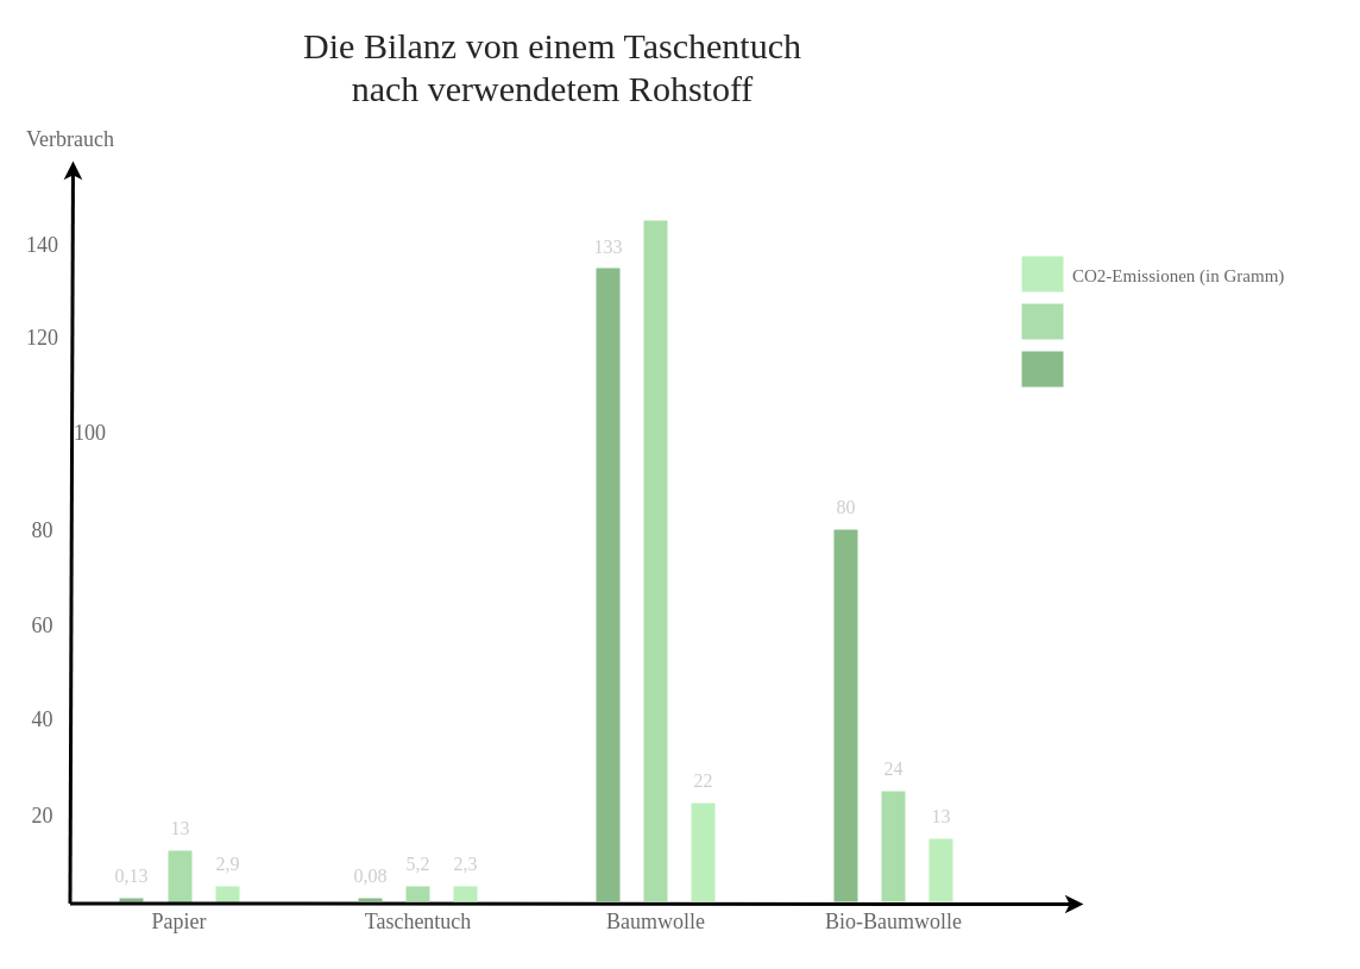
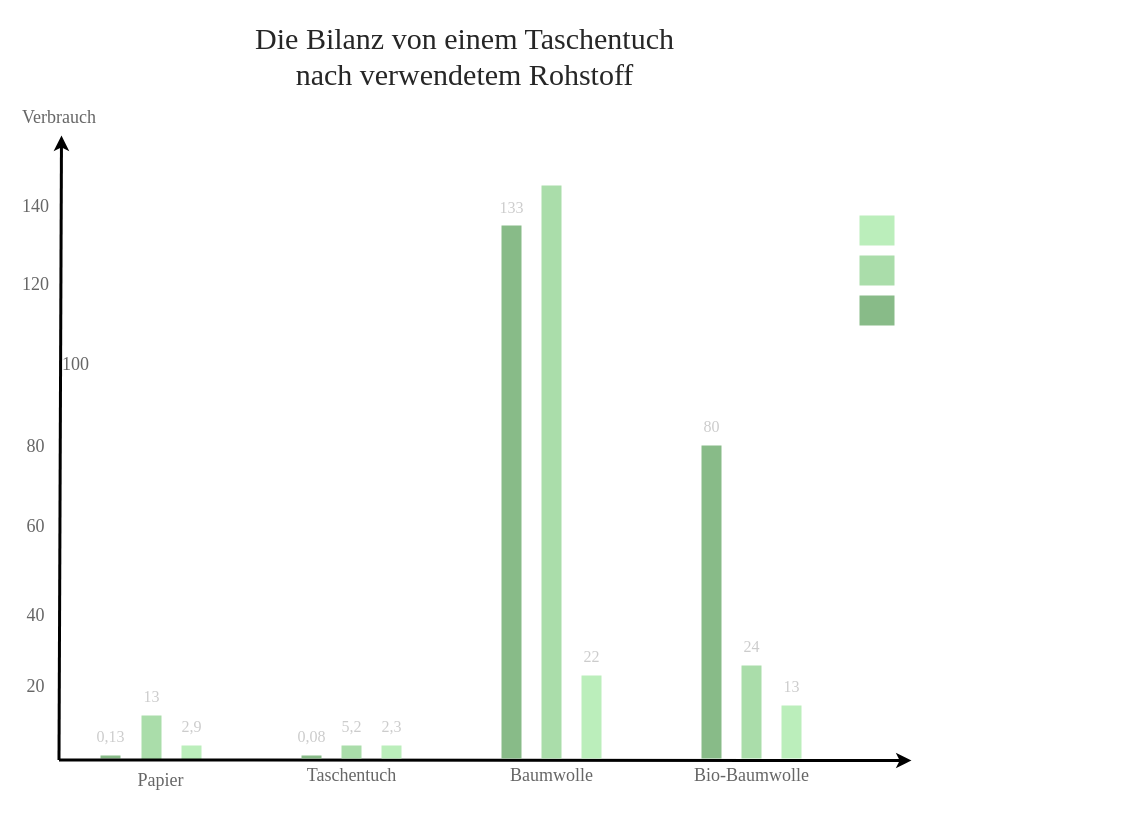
  <mxCell id="0" />
  <mxCell id="1" parent="0" />
  <mxCell id="2" value="" style="whiteSpace=wrap;fillColor=#88bb88;gradientColor=none;gradientDirection=east;strokeColor=none;html=1;fontColor=#23445d;" parent="1" vertex="1"><mxGeometry x="100" y="755" width="20" height="3" as="geometry" /></mxCell>
  <mxCell id="3" value="" style="edgeStyle=none;html=1;fontColor=#000000;strokeWidth=3;strokeColor=#000000;" parent="1" edge="1"><mxGeometry width="100" height="100" relative="1" as="geometry"><mxPoint x="58.5" y="759.5" as="sourcePoint" /><mxPoint x="61" y="135" as="targetPoint" /></mxGeometry></mxCell>
  <mxCell id="4" value="" style="whiteSpace=wrap;fillColor=#aaddaa;gradientColor=none;gradientDirection=east;strokeColor=none;html=1;fontColor=#23445d;" parent="1" vertex="1"><mxGeometry x="141" y="715" width="20" height="44" as="geometry" /></mxCell>
  <mxCell id="5" value="" style="whiteSpace=wrap;fillColor=#bbeebb;gradientColor=none;gradientDirection=east;strokeColor=none;html=1;fontColor=#23445d;" parent="1" vertex="1"><mxGeometry x="181" y="745" width="20" height="14" as="geometry" /></mxCell>
  <mxCell id="6" value="" style="edgeStyle=none;html=1;fontColor=#000000;strokeWidth=3;strokeColor=#000000;" parent="1" edge="1"><mxGeometry width="100" height="100" relative="1" as="geometry"><mxPoint x="58.5" y="759.5" as="sourcePoint" /><mxPoint x="911" y="760" as="targetPoint" /></mxGeometry></mxCell>
- <mxCell id="7" value="Papier" style="text;spacingTop=-5;align=center;verticalAlign=middle;fontStyle=0;html=1;fontSize=18;fontColor=#666;fontFamily=Verdana;" parent="1" vertex="1"><mxGeometry x="90" y="762.5" width="120" height="30" as="geometry" /></mxCell>
+ <mxCell id="7" value="Papier" style="text;spacingTop=-5;align=center;verticalAlign=middle;fontStyle=0;html=1;fontSize=18;fontColor=#666;fontFamily=Verdana;" parent="1" vertex="1"><mxGeometry x="100" y="767.5" width="120" height="30" as="geometry" /></mxCell>
  <mxCell id="8" value="Taschentuch" style="text;spacingTop=-5;align=center;verticalAlign=middle;fontStyle=0;html=1;fontSize=18;fontColor=#666666;strokeColor=none;fontFamily=Verdana;" parent="1" vertex="1"><mxGeometry x="291" y="762.5" width="120" height="30" as="geometry" /></mxCell>
  <mxCell id="9" value="Baumwolle" style="text;spacingTop=-5;align=center;verticalAlign=middle;fontStyle=0;html=1;fontSize=18;fontColor=#666666;strokeColor=none;fontFamily=Verdana;" parent="1" vertex="1"><mxGeometry x="491" y="762.5" width="120" height="30" as="geometry" /></mxCell>
  <mxCell id="10" value="" style="whiteSpace=wrap;fillColor=#88BB88;gradientColor=none;gradientDirection=east;strokeColor=none;html=1;fontColor=#23445d;" parent="1" vertex="1"><mxGeometry x="859" y="295" width="35.0" height="30.0" as="geometry" /></mxCell>
  <mxCell id="11" value="" style="whiteSpace=wrap;fillColor=#AADDAA;gradientColor=none;gradientDirection=east;strokeColor=none;html=1;fontColor=#23445d;" parent="1" vertex="1"><mxGeometry x="859" y="255" width="35.0" height="30.0" as="geometry" /></mxCell>
  <mxCell id="12" value="" style="whiteSpace=wrap;fillColor=#BBEEBB;gradientColor=none;gradientDirection=east;strokeColor=none;html=1;fontColor=#23445d;" parent="1" vertex="1"><mxGeometry x="859" y="215" width="35.0" height="30.0" as="geometry" /></mxCell>
- <mxCell id="13" value="CO2-Emissionen (in Gramm)&lt;br&gt;" style="text;spacingTop=-5;html=1;fontColor=#666666;fontSize=15;fontFamily=Verdana;" parent="1" vertex="1"><mxGeometry x="899.5" y="220.5" width="222" height="20" as="geometry" /></mxCell>
  <mxCell id="14" value="Verbrauch" style="text;spacingTop=-5;html=1;fontSize=18;fontStyle=0;fontColor=#666666;fontFamily=Verdana;" parent="1" vertex="1"><mxGeometry x="20" y="104.5" width="80" height="20" as="geometry" /></mxCell>
  <mxCell id="15" value="20" style="text;spacingTop=-5;align=center;verticalAlign=middle;fontStyle=0;html=1;fontSize=18;fontColor=#666666;fontFamily=Verdana;" parent="1" vertex="1"><mxGeometry x="20" y="672" width="30" height="33" as="geometry" /></mxCell>
  <mxCell id="16" value="&lt;font style=&quot;font-size: 30px&quot;&gt;Die Bilanz von einem Taschentuch&lt;br&gt;nach verwendetem Rohstoff&lt;br&gt;&lt;/font&gt;" style="text;spacingTop=-5;align=center;verticalAlign=middle;fontSize=30;fontStyle=0;html=1;fontColor=#262626;fontFamily=Georgia;" parent="1" vertex="1"><mxGeometry x="59" y="20" width="810" height="76" as="geometry" /></mxCell>
  <mxCell id="17" value="Bio-Baumwolle" style="text;spacingTop=-5;align=center;verticalAlign=middle;fontStyle=0;html=1;fontSize=18;fontColor=#666666;strokeColor=none;fontFamily=Verdana;" parent="1" vertex="1"><mxGeometry x="690.5" y="762.5" width="120" height="30" as="geometry" /></mxCell>
  <mxCell id="18" value="" style="whiteSpace=wrap;fillColor=#88bb88;gradientColor=none;gradientDirection=east;strokeColor=none;html=1;fontColor=#23445d;" vertex="1" parent="1"><mxGeometry x="301" y="755" width="20" height="3" as="geometry" /></mxCell>
  <mxCell id="19" value="" style="whiteSpace=wrap;fillColor=#AADDAA;gradientColor=none;gradientDirection=east;strokeColor=none;html=1;fontColor=#23445d;" vertex="1" parent="1"><mxGeometry x="341" y="745" width="20" height="13" as="geometry" /></mxCell>
  <mxCell id="20" value="" style="whiteSpace=wrap;fillColor=#BBEEBB;gradientColor=none;gradientDirection=east;strokeColor=none;html=1;fontColor=#23445d;" vertex="1" parent="1"><mxGeometry x="381" y="745" width="20" height="13" as="geometry" /></mxCell>
  <mxCell id="21" value="" style="whiteSpace=wrap;fillColor=#88BB88;gradientColor=none;gradientDirection=east;strokeColor=none;html=1;fontColor=#23445d;" vertex="1" parent="1"><mxGeometry x="501" y="225" width="20" height="533" as="geometry" /></mxCell>
  <mxCell id="22" value="" style="whiteSpace=wrap;fillColor=#AADDAA;gradientColor=none;gradientDirection=east;strokeColor=none;html=1;fontColor=#23445d;" vertex="1" parent="1"><mxGeometry x="541" y="185" width="20" height="573" as="geometry" /></mxCell>
  <mxCell id="23" value="" style="whiteSpace=wrap;fillColor=#BBEEBB;gradientColor=none;gradientDirection=east;strokeColor=none;html=1;fontColor=#23445d;" vertex="1" parent="1"><mxGeometry x="581" y="675" width="20" height="83" as="geometry" /></mxCell>
  <mxCell id="24" value="" style="whiteSpace=wrap;fillColor=#88BB88;gradientColor=none;gradientDirection=east;strokeColor=none;html=1;fontColor=#23445d;" vertex="1" parent="1"><mxGeometry x="701" y="445" width="20" height="313" as="geometry" /></mxCell>
  <mxCell id="25" value="" style="whiteSpace=wrap;fillColor=#AADDAA;gradientColor=none;gradientDirection=east;strokeColor=none;html=1;fontColor=#23445d;" vertex="1" parent="1"><mxGeometry x="741" y="665" width="20" height="93" as="geometry" /></mxCell>
  <mxCell id="26" value="" style="whiteSpace=wrap;fillColor=#BBEEBB;gradientColor=none;gradientDirection=east;strokeColor=none;html=1;fontColor=#23445d;" vertex="1" parent="1"><mxGeometry x="781" y="705" width="20" height="53" as="geometry" /></mxCell>
- <mxCell id="27" value="40" style="text;spacingTop=-5;align=center;verticalAlign=middle;fontStyle=0;html=1;fontSize=18;fontColor=#666666;fontFamily=Verdana;" vertex="1" parent="1"><mxGeometry x="20" y="590.5" width="30" height="33" as="geometry" /></mxCell>
+ <mxCell id="27" value="40" style="text;spacingTop=-5;align=center;verticalAlign=middle;fontStyle=0;html=1;fontSize=18;fontColor=#666666;fontFamily=Verdana;" vertex="1" parent="1"><mxGeometry x="20" y="600.5" width="30" height="33" as="geometry" /></mxCell>
  <mxCell id="28" value="60" style="text;spacingTop=-5;align=center;verticalAlign=middle;fontStyle=0;html=1;fontSize=18;fontColor=#666666;fontFamily=Verdana;" vertex="1" parent="1"><mxGeometry x="20" y="512" width="30" height="33" as="geometry" /></mxCell>
  <mxCell id="29" value="80" style="text;spacingTop=-5;align=center;verticalAlign=middle;fontStyle=0;html=1;fontSize=18;fontColor=#666666;fontFamily=Verdana;" vertex="1" parent="1"><mxGeometry x="20" y="432" width="30" height="33" as="geometry" /></mxCell>
  <mxCell id="30" value="100" style="text;spacingTop=-5;align=center;verticalAlign=middle;fontStyle=0;html=1;fontSize=18;fontColor=#666666;fontFamily=Verdana;" vertex="1" parent="1"><mxGeometry x="60" y="350" width="30" height="33" as="geometry" /></mxCell>
  <mxCell id="31" value="120" style="text;spacingTop=-5;align=center;verticalAlign=middle;fontStyle=0;html=1;fontSize=18;fontColor=#666666;fontFamily=Verdana;" vertex="1" parent="1"><mxGeometry x="20" y="270" width="30" height="33" as="geometry" /></mxCell>
  <mxCell id="32" value="140" style="text;spacingTop=-5;align=center;verticalAlign=middle;fontStyle=0;html=1;fontSize=18;fontColor=#666666;fontFamily=Verdana;" vertex="1" parent="1"><mxGeometry x="20" y="191.5" width="30" height="33" as="geometry" /></mxCell>
  <mxCell id="33" value="0,13" style="text;spacingTop=-5;align=center;verticalAlign=middle;fontStyle=0;html=1;fontSize=16;fontColor=#ccc;fontFamily=Verdana;" vertex="1" parent="1"><mxGeometry x="95" y="721.5" width="30" height="33" as="geometry" /></mxCell>
  <mxCell id="34" value="0,08" style="text;spacingTop=-5;align=center;verticalAlign=middle;fontStyle=0;html=1;fontSize=16;fontColor=#ccc;fontFamily=Verdana;" vertex="1" parent="1"><mxGeometry x="296" y="721.5" width="30" height="33" as="geometry" /></mxCell>
  <mxCell id="35" value="133" style="text;spacingTop=-5;align=center;verticalAlign=middle;fontStyle=0;html=1;fontSize=16;fontColor=#ccc;fontFamily=Verdana;" vertex="1" parent="1"><mxGeometry x="496" y="192.5" width="30" height="33" as="geometry" /></mxCell>
  <mxCell id="36" value="80" style="text;spacingTop=-5;align=center;verticalAlign=middle;fontStyle=0;html=1;fontSize=16;fontColor=#ccc;fontFamily=Verdana;" vertex="1" parent="1"><mxGeometry x="696" y="412" width="30" height="33" as="geometry" /></mxCell>
  <mxCell id="37" value="13" style="text;spacingTop=-5;align=center;verticalAlign=middle;fontStyle=0;html=1;fontSize=16;fontColor=#ccc;fontFamily=Verdana;" vertex="1" parent="1"><mxGeometry x="136" y="682" width="30" height="33" as="geometry" /></mxCell>
  <mxCell id="38" value="5,2" style="text;spacingTop=-5;align=center;verticalAlign=middle;fontStyle=0;html=1;fontSize=16;fontColor=#ccc;fontFamily=Verdana;" vertex="1" parent="1"><mxGeometry x="336" y="711.5" width="30" height="33" as="geometry" /></mxCell>
  <mxCell id="39" value="24" style="text;spacingTop=-5;align=center;verticalAlign=middle;fontStyle=0;html=1;fontSize=16;fontColor=#ccc;fontFamily=Verdana;" vertex="1" parent="1"><mxGeometry x="736" y="631.5" width="30" height="33" as="geometry" /></mxCell>
  <mxCell id="40" value="2,9" style="text;spacingTop=-5;align=center;verticalAlign=middle;fontStyle=0;html=1;fontSize=16;fontColor=#ccc;fontFamily=Verdana;" vertex="1" parent="1"><mxGeometry x="176" y="711.5" width="30" height="33" as="geometry" /></mxCell>
  <mxCell id="41" value="2,3" style="text;spacingTop=-5;align=center;verticalAlign=middle;fontStyle=0;html=1;fontSize=16;fontColor=#ccc;fontFamily=Verdana;" vertex="1" parent="1"><mxGeometry x="376" y="712" width="30" height="33" as="geometry" /></mxCell>
  <mxCell id="42" value="22" style="text;spacingTop=-5;align=center;verticalAlign=middle;fontStyle=0;html=1;fontSize=16;fontColor=#ccc;fontFamily=Verdana;" vertex="1" parent="1"><mxGeometry x="576" y="642" width="30" height="33" as="geometry" /></mxCell>
  <mxCell id="43" value="13" style="text;spacingTop=-5;align=center;verticalAlign=middle;fontStyle=0;html=1;fontSize=16;fontColor=#ccc;fontFamily=Verdana;" vertex="1" parent="1"><mxGeometry x="776" y="672" width="30" height="33" as="geometry" /></mxCell>
